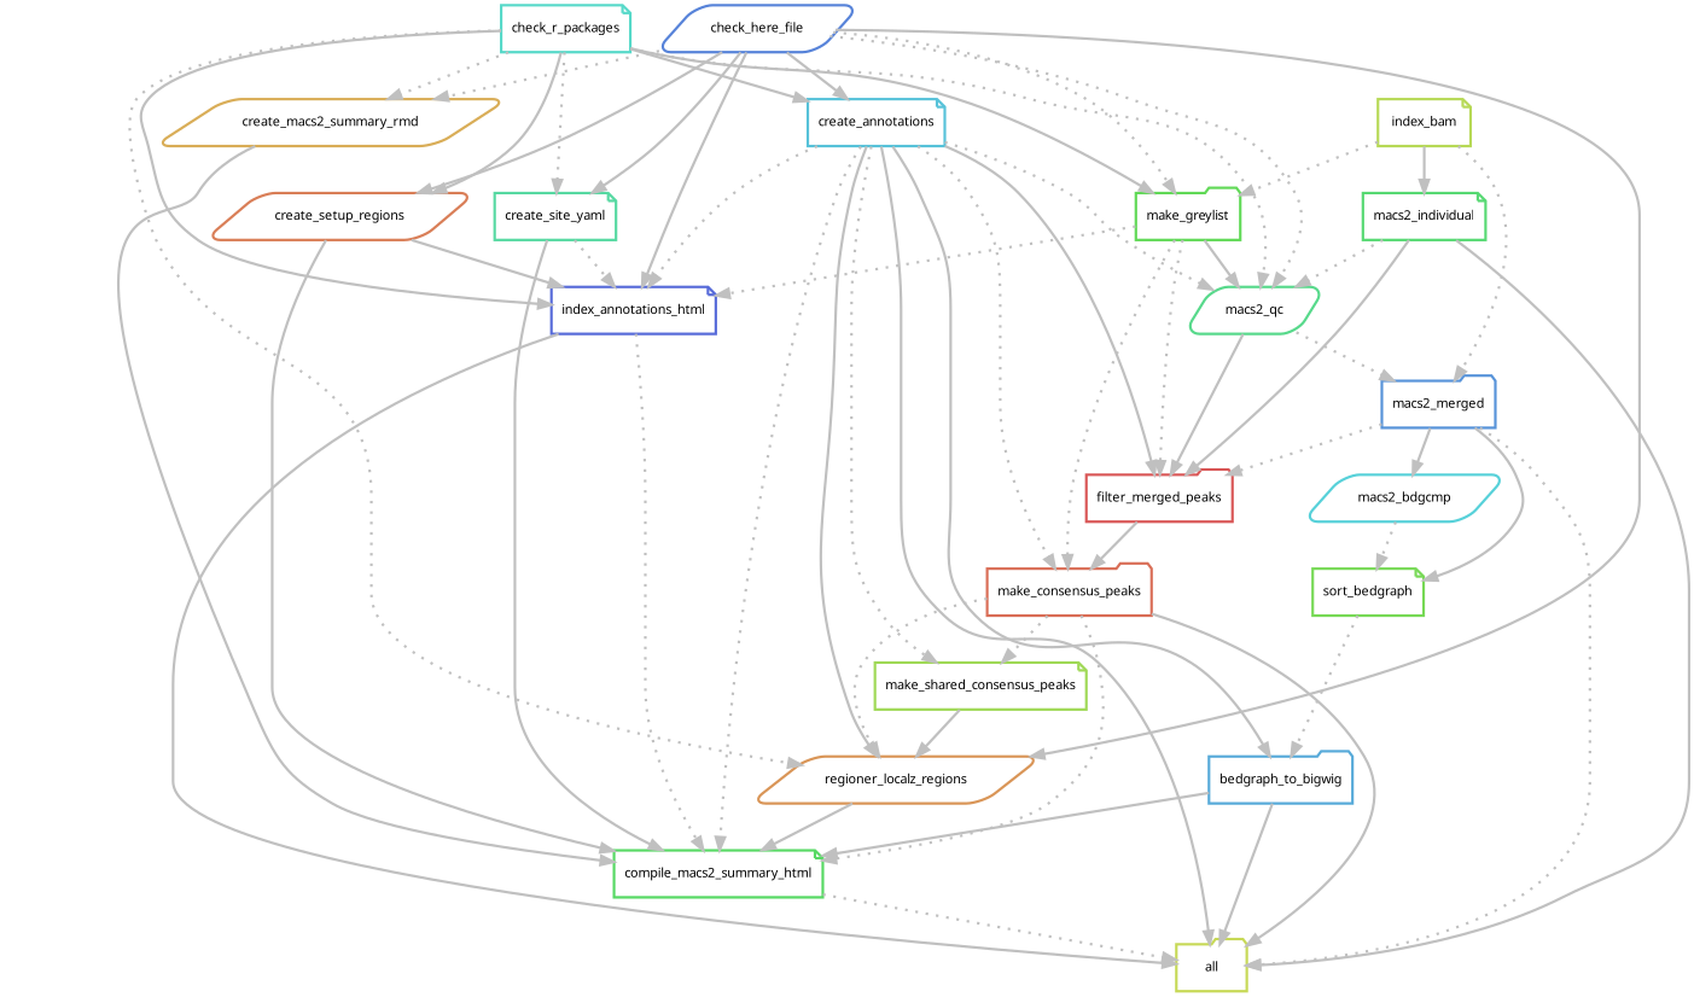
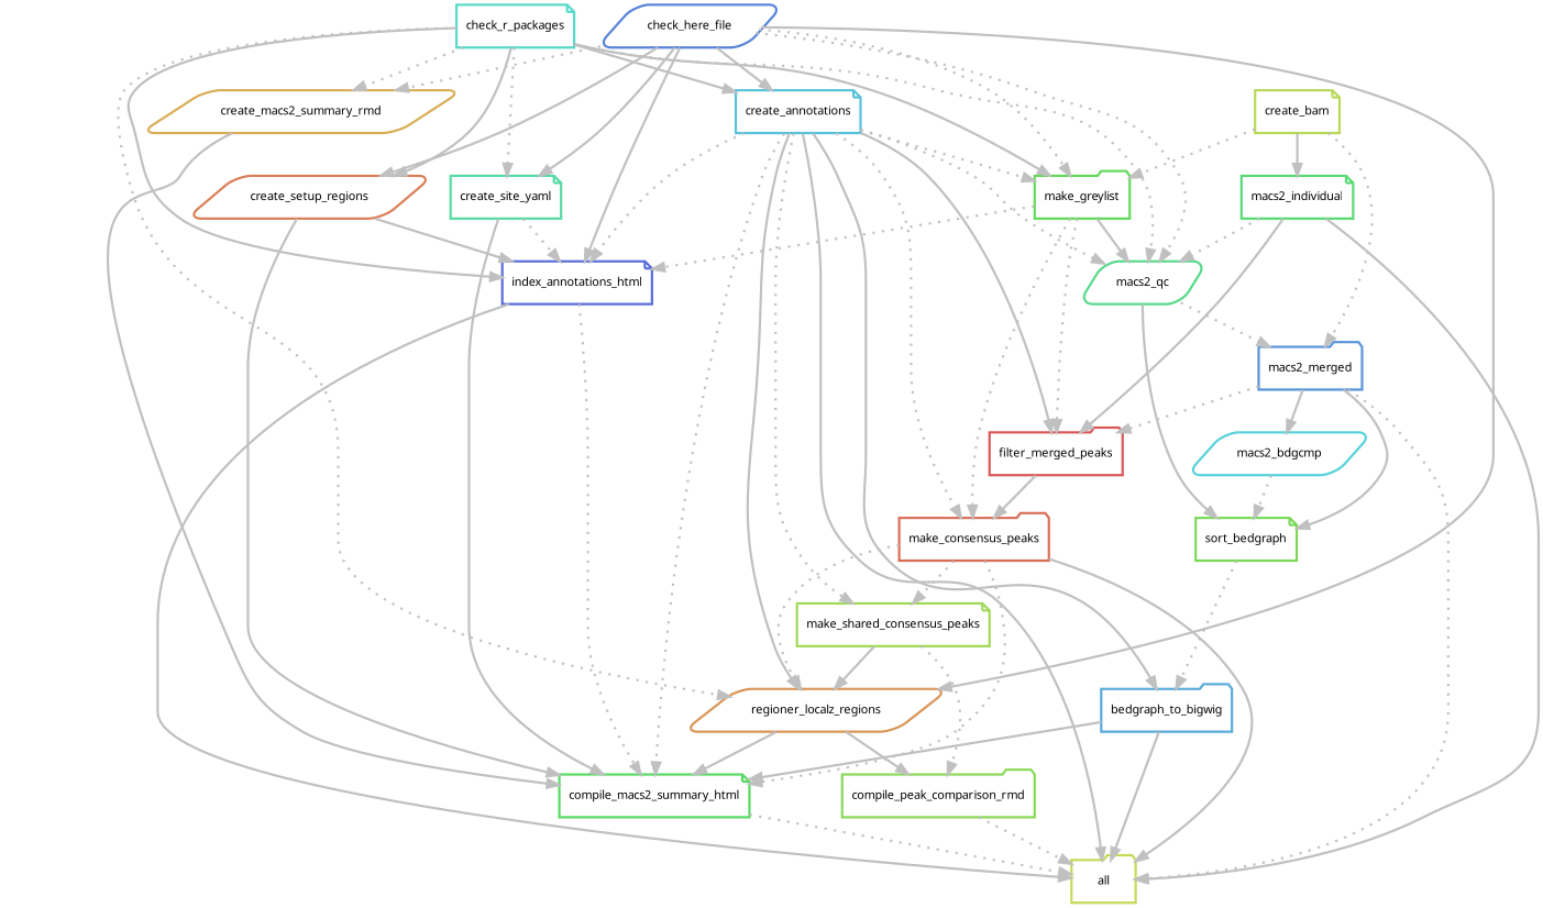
  digraph {
    bgcolor=white
    fontname="Noto Sans"
    node [fontname="Noto Sans" fontsize=10 penwidth=2 shape=note style=rounded]
    edge [color=grey fontname="Noto Sans" penwidth=2 style=solid]
    n1 [color="0.19 0.6 0.85" label=all shape=folder]
    n2 [color="0.64 0.6 0.85" label=index_annotations_html]
    n3 [color="0.35 0.6 0.85" label=compile_macs2_summary_html]
    n4 [color="0.61 0.6 0.85" label=check_here_file shape=parallelogram]
    n5 [color="0.32 0.6 0.85" label=make_greylist shape=folder]
    n6 [color="0.53 0.6 0.85" label=create_annotations]
    n7 [color="0.05 0.6 0.85" label=create_setup_regions shape=parallelogram]
    n8 [color="0.43 0.6 0.85" label=create_site_yaml]
    n9 [color="0.40 0.6 0.85" label=macs2_qc shape=parallelogram]
    n10 [color="0.08 0.6 0.85" label=regioner_localz_regions shape=parallelogram]
    n11 [color="0.11 0.6 0.85" label=create_macs2_summary_rmd shape=parallelogram]
    n12 [color="0.03 0.6 0.85" label=make_consensus_peaks shape=folder]
    n13 [color="0.00 0.6 0.85" label=filter_merged_peaks shape=folder]
    n14 [color="0.56 0.6 0.85" label=bedgraph_to_bigwig shape=folder]
    n15 [color="0.24 0.6 0.85" label=make_shared_consensus_peaks]
    n16 [color="0.59 0.6 0.85" label=macs2_merged shape=folder]
+   n17 [color="0.27 0.6 0.85" label=compile_peak_comparison_rmd shape=folder]
    n18 [color="0.48 0.6 0.85" label=check_r_packages]
-   n19 [color="0.21 0.6 0.85" label=index_bam]
+   n19 [color="0.21 0.6 0.85" label=create_bam]
    n20 [color="0.37 0.6 0.85" label=macs2_individual]
    n21 [color="0.29 0.6 0.85" label=sort_bedgraph]
    n22 [color="0.51 0.6 0.85" label=macs2_bdgcmp shape=parallelogram]
    n2 -> n1
    n2 -> n3 [style=dotted]
    n3 -> n1 [style=dotted]
    n4 -> n2
    n4 -> n5 [style=dotted]
    n4 -> n6
    n4 -> n7
    n4 -> n8
    n4 -> n9 [style=dotted]
    n4 -> n10
    n4 -> n11 [style=dotted]
    n5 -> n2 [style=dotted]
    n5 -> n9
    n5 -> n12 [style=dotted]
    n5 -> n13 [style=dotted]
    n6 -> n1
    n6 -> n2 [style=dotted]
    n6 -> n3 [style=dotted]
+   n6 -> n5 [style=dotted]
    n6 -> n9 [style=dotted]
    n6 -> n10
    n6 -> n12 [style=dotted]
    n6 -> n13
    n6 -> n14
    n6 -> n15 [style=dotted]
    n7 -> n2
    n7 -> n3
    n8 -> n2 [style=dotted]
    n8 -> n3
-   n9 -> n13
+   n9 -> n21
    n9 -> n16 [style=dotted]
    n10 -> n3
+   n10 -> n17
    n11 -> n3
    n12 -> n1
    n12 -> n3 [style=dotted]
    n12 -> n10 [style=dotted]
    n12 -> n15 [style=dotted]
    n13 -> n12
    n14 -> n1
    n14 -> n3
    n15 -> n10
+   n15 -> n17 [style=dotted]
    n16 -> n1 [style=dotted]
    n16 -> n13 [style=dotted]
    n16 -> n21
    n16 -> n22
+   n17 -> n1 [style=dotted]
    n18 -> n2
    n18 -> n5
    n18 -> n6
    n18 -> n7
    n18 -> n8 [style=dotted]
    n18 -> n9 [style=dotted]
    n18 -> n10 [style=dotted]
    n18 -> n11 [style=dotted]
    n19 -> n5 [style=dotted]
    n19 -> n16 [style=dotted]
    n19 -> n20
    n20 -> n1
    n20 -> n9 [style=dotted]
    n20 -> n13
    n21 -> n14 [style=dotted]
    n22 -> n21 [style=dotted]
  }
